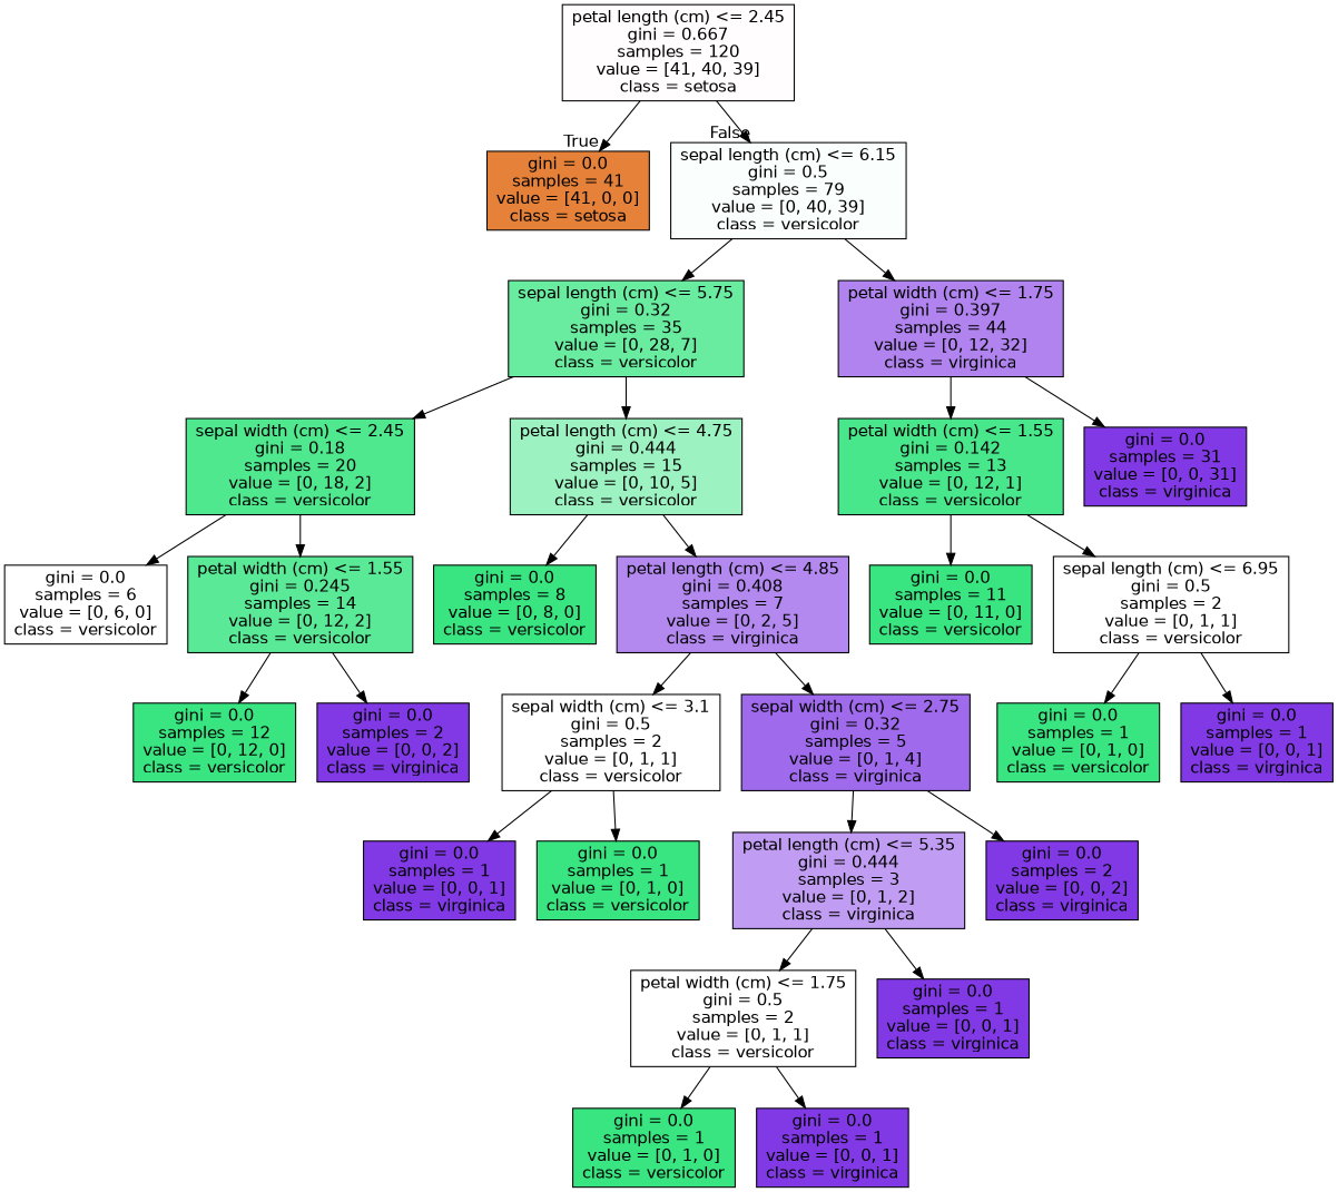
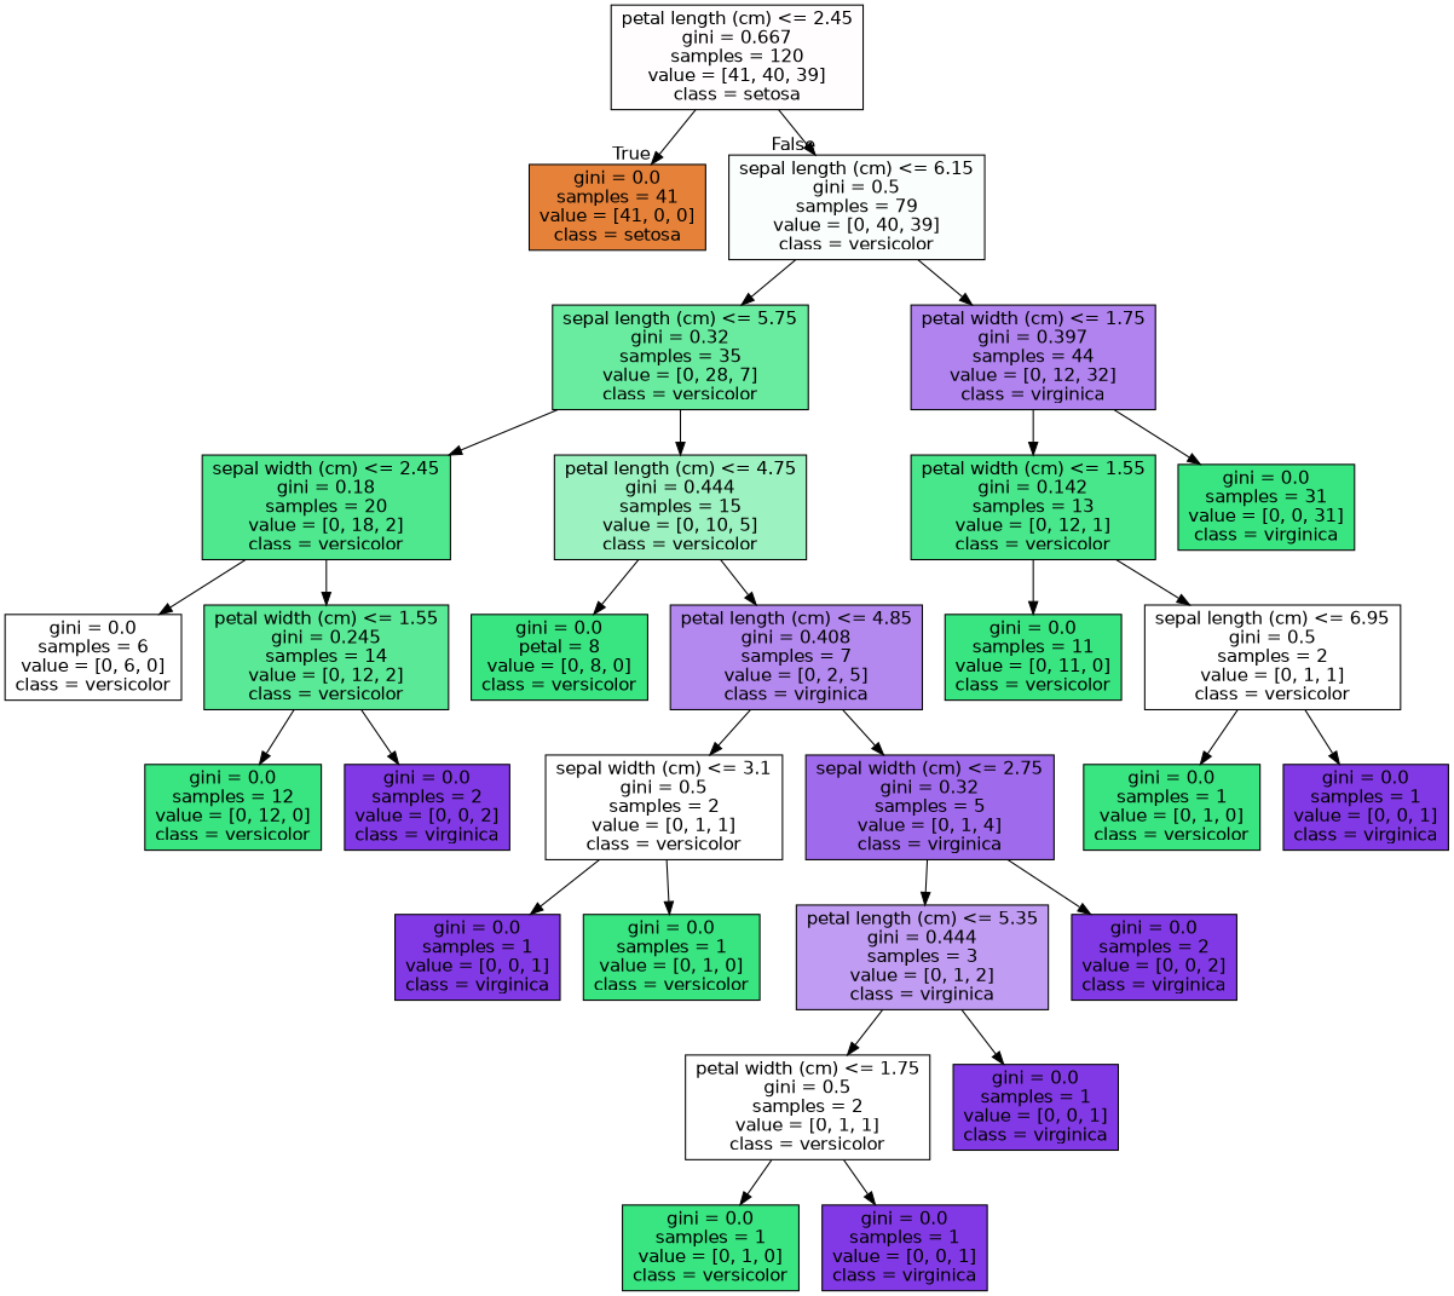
  digraph {
    node [color=black fillcolor="#8139e5" fontname=helvetica shape=box style=filled]
    edge [fontname=helvetica]
    n1 [fillcolor="#fffdfd" label="petal length (cm) <= 2.45\ngini = 0.667\nsamples = 120\nvalue = [41, 40, 39]\nclass = setosa"]
    n2 [fillcolor="#e58139" label="gini = 0.0\nsamples = 41\nvalue = [41, 0, 0]\nclass = setosa"]
    n3 [fillcolor="#fafefc" label="sepal length (cm) <= 6.15\ngini = 0.5\nsamples = 79\nvalue = [0, 40, 39]\nclass = versicolor"]
    n4 [fillcolor="#6aeca0" label="sepal length (cm) <= 5.75\ngini = 0.32\nsamples = 35\nvalue = [0, 28, 7]\nclass = versicolor"]
    n5 [fillcolor="#b083ef" label="petal width (cm) <= 1.75\ngini = 0.397\nsamples = 44\nvalue = [0, 12, 32]\nclass = virginica"]
    n6 [fillcolor="#4fe88f" label="sepal width (cm) <= 2.45\ngini = 0.18\nsamples = 20\nvalue = [0, 18, 2]\nclass = versicolor"]
    n7 [fillcolor="#9cf2c0" label="petal length (cm) <= 4.75\ngini = 0.444\nsamples = 15\nvalue = [0, 10, 5]\nclass = versicolor"]
    n8 [fillcolor="#49e78c" label="petal width (cm) <= 1.55\ngini = 0.142\nsamples = 13\nvalue = [0, 12, 1]\nclass = versicolor"]
-   n9 [label="gini = 0.0\nsamples = 31\nvalue = [0, 0, 31]\nclass = virginica"]
+   n9 [fillcolor="#39e581" label="gini = 0.0\nsamples = 31\nvalue = [0, 0, 31]\nclass = virginica"]
    n10 [fillcolor="#ffffff" label="gini = 0.0\nsamples = 6\nvalue = [0, 6, 0]\nclass = versicolor"]
    n11 [fillcolor="#5ae996" label="petal width (cm) <= 1.55\ngini = 0.245\nsamples = 14\nvalue = [0, 12, 2]\nclass = versicolor"]
-   n12 [fillcolor="#39e581" label="gini = 0.0\nsamples = 8\nvalue = [0, 8, 0]\nclass = versicolor"]
+   n12 [fillcolor="#39e581" label="gini = 0.0\npetal = 8\nvalue = [0, 8, 0]\nclass = versicolor"]
    n13 [fillcolor="#b388ef" label="petal length (cm) <= 4.85\ngini = 0.408\nsamples = 7\nvalue = [0, 2, 5]\nclass = virginica"]
    n14 [fillcolor="#39e581" label="gini = 0.0\nsamples = 12\nvalue = [0, 12, 0]\nclass = versicolor"]
    n15 [label="gini = 0.0\nsamples = 2\nvalue = [0, 0, 2]\nclass = virginica"]
    n16 [fillcolor="#ffffff" label="sepal width (cm) <= 3.1\ngini = 0.5\nsamples = 2\nvalue = [0, 1, 1]\nclass = versicolor"]
    n17 [fillcolor="#a06aec" label="sepal width (cm) <= 2.75\ngini = 0.32\nsamples = 5\nvalue = [0, 1, 4]\nclass = virginica"]
    n18 [label="gini = 0.0\nsamples = 1\nvalue = [0, 0, 1]\nclass = virginica"]
    n19 [fillcolor="#39e581" label="gini = 0.0\nsamples = 1\nvalue = [0, 1, 0]\nclass = versicolor"]
    n20 [fillcolor="#c09cf2" label="petal length (cm) <= 5.35\ngini = 0.444\nsamples = 3\nvalue = [0, 1, 2]\nclass = virginica"]
    n21 [label="gini = 0.0\nsamples = 2\nvalue = [0, 0, 2]\nclass = virginica"]
    n22 [fillcolor="#ffffff" label="petal width (cm) <= 1.75\ngini = 0.5\nsamples = 2\nvalue = [0, 1, 1]\nclass = versicolor"]
    n23 [label="gini = 0.0\nsamples = 1\nvalue = [0, 0, 1]\nclass = virginica"]
    n24 [fillcolor="#39e581" label="gini = 0.0\nsamples = 1\nvalue = [0, 1, 0]\nclass = versicolor"]
    n25 [label="gini = 0.0\nsamples = 1\nvalue = [0, 0, 1]\nclass = virginica"]
    n26 [fillcolor="#39e581" label="gini = 0.0\nsamples = 11\nvalue = [0, 11, 0]\nclass = versicolor"]
    n27 [fillcolor="#ffffff" label="sepal length (cm) <= 6.95\ngini = 0.5\nsamples = 2\nvalue = [0, 1, 1]\nclass = versicolor"]
    n28 [fillcolor="#39e581" label="gini = 0.0\nsamples = 1\nvalue = [0, 1, 0]\nclass = versicolor"]
    n29 [label="gini = 0.0\nsamples = 1\nvalue = [0, 0, 1]\nclass = virginica"]
    n1 -> n2 [headlabel=True labelangle=45 labeldistance=2.5]
    n1 -> n3 [headlabel=False labelangle=-45 labeldistance=2.5]
    n3 -> n4
    n3 -> n5
    n4 -> n6
    n4 -> n7
    n5 -> n8
    n5 -> n9
    n6 -> n10
    n6 -> n11
    n7 -> n12
    n7 -> n13
    n8 -> n26
    n8 -> n27
    n11 -> n14
    n11 -> n15
    n13 -> n16
    n13 -> n17
    n16 -> n18
    n16 -> n19
    n17 -> n20
    n17 -> n21
    n20 -> n22
    n20 -> n23
    n22 -> n24
    n22 -> n25
    n27 -> n28
    n27 -> n29
  }
